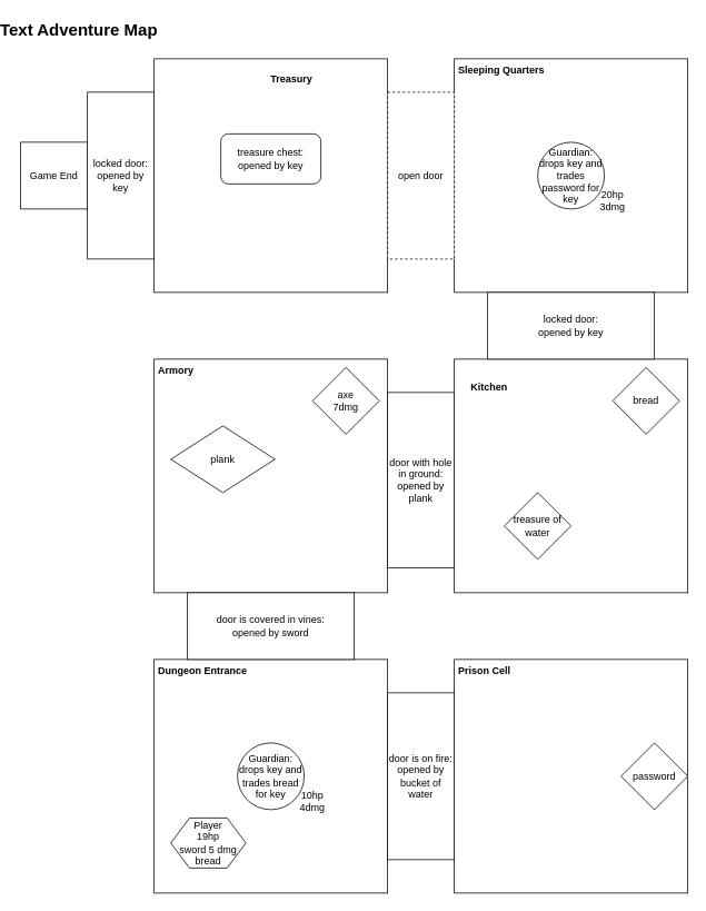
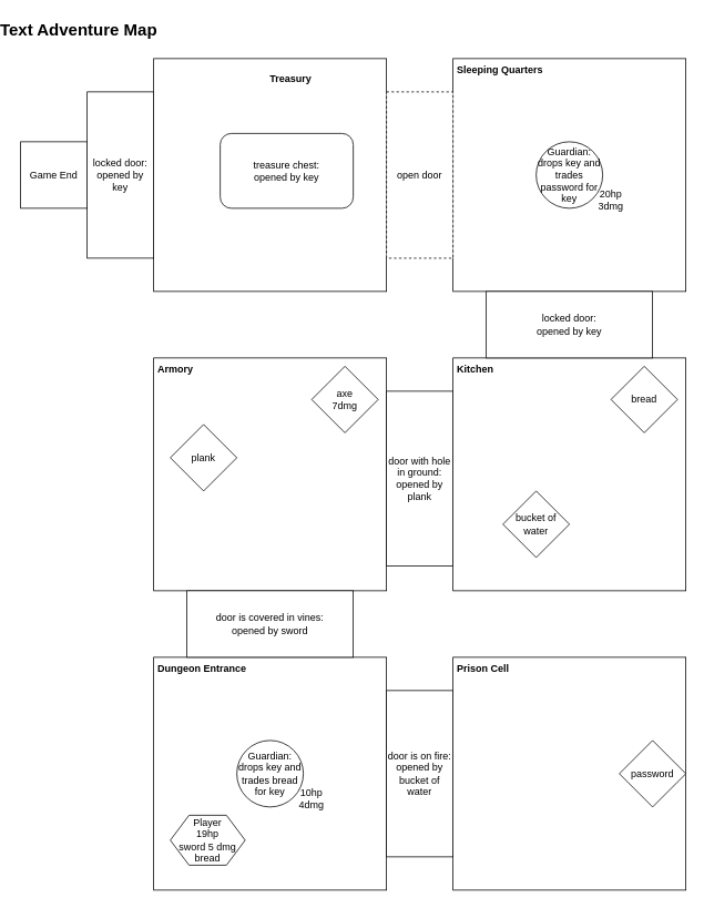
  <mxCell id="0" />
  <mxCell id="1" parent="0" />
  <mxCell id="2" value="" style="whiteSpace=wrap;html=1;aspect=fixed;" parent="1" vertex="1"><mxGeometry x="180" y="70" width="280" height="280" as="geometry" /></mxCell>
  <mxCell id="3" value="Guardian&lt;br&gt;drops key&lt;br&gt;tra" style="whiteSpace=wrap;html=1;aspect=fixed;" parent="1" vertex="1"><mxGeometry x="540" y="70" width="280" height="280" as="geometry" /></mxCell>
  <mxCell id="4" value="" style="whiteSpace=wrap;html=1;aspect=fixed;" parent="1" vertex="1"><mxGeometry x="540" y="430" width="280" height="280" as="geometry" /></mxCell>
  <mxCell id="5" value="" style="whiteSpace=wrap;html=1;aspect=fixed;" parent="1" vertex="1"><mxGeometry x="180" y="430" width="280" height="280" as="geometry" /></mxCell>
  <mxCell id="6" value="" style="whiteSpace=wrap;html=1;aspect=fixed;" parent="1" vertex="1"><mxGeometry x="540" y="790" width="280" height="280" as="geometry" /></mxCell>
  <mxCell id="7" value="" style="whiteSpace=wrap;html=1;aspect=fixed;" parent="1" vertex="1"><mxGeometry x="180" y="790" width="280" height="280" as="geometry" /></mxCell>
  <mxCell id="8" value="Guardian:&lt;br&gt;drops key and trades bread for key" style="ellipse;whiteSpace=wrap;html=1;aspect=fixed;" parent="1" vertex="1"><mxGeometry x="280" y="890" width="80" height="80" as="geometry" /></mxCell>
  <mxCell id="9" value="Guardian:&lt;br&gt;drops key and trades password for key" style="ellipse;whiteSpace=wrap;html=1;aspect=fixed;" parent="1" vertex="1"><mxGeometry x="640" y="170" width="80" height="80" as="geometry" /></mxCell>
  <mxCell id="10" value="door is on fire:&lt;br&gt;opened by bucket of water" style="rounded=0;whiteSpace=wrap;html=1;" parent="1" vertex="1"><mxGeometry x="460" y="830" width="80" height="200" as="geometry" /></mxCell>
  <mxCell id="11" value="door is covered in vines: &lt;br&gt;opened by sword" style="rounded=0;whiteSpace=wrap;html=1;rotation=0;" parent="1" vertex="1"><mxGeometry x="220" y="710" width="200" height="80" as="geometry" /></mxCell>
  <mxCell id="12" value="door with hole in ground:&lt;br&gt;opened by plank" style="rounded=0;whiteSpace=wrap;html=1;rotation=0;" parent="1" vertex="1"><mxGeometry x="460" y="470" width="80" height="210" as="geometry" /></mxCell>
  <mxCell id="13" value="open door" style="rounded=0;whiteSpace=wrap;html=1;dashed=1;" parent="1" vertex="1"><mxGeometry x="460" y="110" width="80" height="200" as="geometry" /></mxCell>
  <mxCell id="14" value="locked door:&lt;br&gt;opened by key" style="rounded=0;whiteSpace=wrap;html=1;rotation=0;" parent="1" vertex="1"><mxGeometry x="580" y="350" width="200" height="80" as="geometry" /></mxCell>
- <mxCell id="15" value="treasure chest:&lt;br&gt;opened by key" style="rounded=1;whiteSpace=wrap;html=1;" parent="1" vertex="1"><mxGeometry x="260" y="160" width="120" height="60" as="geometry" /></mxCell>
+ <mxCell id="15" value="treasure chest:&lt;br&gt;opened by key" style="rounded=1;whiteSpace=wrap;html=1;" parent="1" vertex="1"><mxGeometry x="260" y="160" width="160" height="90" as="geometry" /></mxCell>
  <mxCell id="16" value="password" style="rhombus;whiteSpace=wrap;html=1;" parent="1" vertex="1"><mxGeometry x="740" y="890" width="80" height="80" as="geometry" /></mxCell>
  <mxCell id="17" value="axe&lt;br&gt;7dmg" style="rhombus;whiteSpace=wrap;html=1;" parent="1" vertex="1"><mxGeometry x="370" y="440" width="80" height="80" as="geometry" /></mxCell>
- <mxCell id="18" value="plank" style="rhombus;whiteSpace=wrap;html=1;" parent="1" vertex="1"><mxGeometry x="200" y="510" width="125" height="80" as="geometry" /></mxCell>
- <mxCell id="19" value="treasure of water" style="rhombus;whiteSpace=wrap;html=1;" parent="1" vertex="1"><mxGeometry x="600" y="590" width="80" height="80" as="geometry" /></mxCell>
+ <mxCell id="18" value="plank" style="rhombus;whiteSpace=wrap;html=1;" parent="1" vertex="1"><mxGeometry x="200" y="510" width="80" height="80" as="geometry" /></mxCell>
+ <mxCell id="19" value="bucket of water" style="rhombus;whiteSpace=wrap;html=1;" parent="1" vertex="1"><mxGeometry x="600" y="590" width="80" height="80" as="geometry" /></mxCell>
  <mxCell id="20" value="bread" style="rhombus;whiteSpace=wrap;html=1;" parent="1" vertex="1"><mxGeometry x="730" y="440" width="80" height="80" as="geometry" /></mxCell>
  <mxCell id="21" value="Dungeon Entrance" style="text;align=left;fontStyle=1;verticalAlign=middle;spacingLeft=3;spacingRight=3;strokeColor=none;rotatable=0;points=[[0,0.5],[1,0.5]];portConstraint=eastwest;" parent="1" vertex="1"><mxGeometry x="180" y="790" width="80" height="26" as="geometry" /></mxCell>
  <mxCell id="22" value="Prison Cell" style="text;align=left;fontStyle=1;verticalAlign=middle;spacingLeft=3;spacingRight=3;strokeColor=none;rotatable=0;points=[[0,0.5],[1,0.5]];portConstraint=eastwest;" parent="1" vertex="1"><mxGeometry x="540" y="790" width="80" height="26" as="geometry" /></mxCell>
  <mxCell id="23" value="Armory" style="text;align=left;fontStyle=1;verticalAlign=middle;spacingLeft=3;spacingRight=3;strokeColor=none;rotatable=0;points=[[0,0.5],[1,0.5]];portConstraint=eastwest;" parent="1" vertex="1"><mxGeometry x="180" y="430" width="80" height="26" as="geometry" /></mxCell>
- <mxCell id="24" value="Kitchen" style="text;align=left;fontStyle=1;verticalAlign=middle;spacingLeft=3;spacingRight=3;strokeColor=none;rotatable=0;points=[[0,0.5],[1,0.5]];portConstraint=eastwest;" parent="1" vertex="1"><mxGeometry x="555" y="450" width="80" height="26" as="geometry" /></mxCell>
+ <mxCell id="24" value="Kitchen" style="text;align=left;fontStyle=1;verticalAlign=middle;spacingLeft=3;spacingRight=3;strokeColor=none;rotatable=0;points=[[0,0.5],[1,0.5]];portConstraint=eastwest;" parent="1" vertex="1"><mxGeometry x="540" y="430" width="80" height="26" as="geometry" /></mxCell>
  <mxCell id="25" value="Sleeping Quarters" style="text;align=left;fontStyle=1;verticalAlign=middle;spacingLeft=3;spacingRight=3;strokeColor=none;rotatable=0;points=[[0,0.5],[1,0.5]];portConstraint=eastwest;" parent="1" vertex="1"><mxGeometry x="540" y="70" width="80" height="26" as="geometry" /></mxCell>
  <mxCell id="26" value="Treasury" style="text;align=left;fontStyle=1;verticalAlign=middle;spacingLeft=3;spacingRight=3;strokeColor=none;rotatable=0;points=[[0,0.5],[1,0.5]];portConstraint=eastwest;" parent="1" vertex="1"><mxGeometry x="315" y="80" width="80" height="26" as="geometry" /></mxCell>
  <mxCell id="27" value="locked door:&lt;br&gt;opened by key" style="rounded=0;whiteSpace=wrap;html=1;" parent="1" vertex="1"><mxGeometry x="100" y="110" width="80" height="200" as="geometry" /></mxCell>
  <mxCell id="28" value="Game End" style="whiteSpace=wrap;html=1;aspect=fixed;" parent="1" vertex="1"><mxGeometry x="20" y="170" width="80" height="80" as="geometry" /></mxCell>
  <mxCell id="29" value="Text Adventure Map" style="text;align=center;fontStyle=1;verticalAlign=middle;spacingLeft=3;spacingRight=3;strokeColor=none;rotatable=0;points=[[0,0.5],[1,0.5]];portConstraint=eastwest;fontSize=20;" parent="1" vertex="1"><mxGeometry x="50" y="20" width="80" height="26" as="geometry" /></mxCell>
  <mxCell id="30" value="Player&lt;br&gt;19hp&lt;br&gt;sword 5 dmg&lt;br&gt;bread" style="shape=hexagon;perimeter=hexagonPerimeter2;whiteSpace=wrap;html=1;" vertex="1" parent="1"><mxGeometry x="200" y="980" width="90" height="60" as="geometry" /></mxCell>
  <mxCell id="31" value="10hp&lt;br&gt;4dmg" style="text;html=1;strokeColor=none;fillColor=none;align=center;verticalAlign=middle;whiteSpace=wrap;rounded=0;" vertex="1" parent="1"><mxGeometry x="350" y="950" width="40" height="20" as="geometry" /></mxCell>
  <mxCell id="32" value="20hp&lt;br&gt;3dmg" style="text;html=1;strokeColor=none;fillColor=none;align=center;verticalAlign=middle;whiteSpace=wrap;rounded=0;" vertex="1" parent="1"><mxGeometry x="710" y="230" width="40" height="20" as="geometry" /></mxCell>
